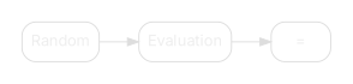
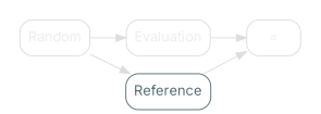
  digraph {
    rankdir=LR
    node [color="#dddddd" fillcolor="#ffffff" fontcolor="#eeeeee" fontname="Inter,Arial" shape=rectangle style="rounded,filled"]
    edge [color="#dddddd" fontcolor="#000000" fontname="Inter,Arial" fontsize=11]
    n1 [label=Random]
    Evaluation
    n3 [label="="]
+   Reference [color="#586E75" fontcolor="#586E75"]
    subgraph cluster_1 {
      color=transparent
      n1
      Evaluation
      n3
    }
    n1 -> Evaluation
+   n1 -> Reference
    Evaluation -> n3
+   Reference -> n3
  }
